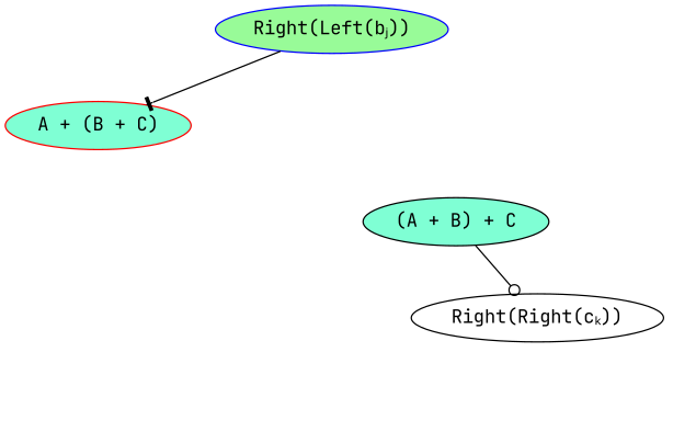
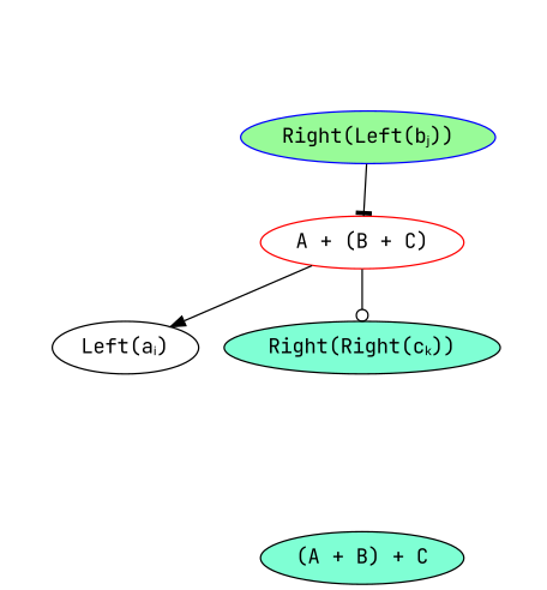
  digraph {
    fontname="JetBrains Mono"
    node [fontname="JetBrains Mono" style=filled]
    edge [fontname="JetBrains Mono" style=invis]
-   n1 [color=red fillcolor=aquamarine label="A + (B + C)"]
-   n3 [color=black fillcolor=white label="Right(Right(cₖ))"]
+   n1 [color=red fillcolor=white label="A + (B + C)"]
+   n2 [color=black fillcolor=white label="Left(aᵢ)"]
+   n3 [color=black fillcolor=aquamarine label="Right(Right(cₖ))"]
    n4 [label="Left(Left(aᵢ))" style=invis]
    n5 [color=blue fillcolor=palegreen label="Right(Left(bⱼ))"]
    n6 [label="Left(Right(bⱼ))" style=invis]
    n7 [label="Right(cₖ)" style=invis]
    n8 [color=black fillcolor=aquamarine label="(A + B) + C"]
-   n8 -> n3 [arrowhead=odot style=""]
+   n1 -> n2 [arrowhead=normal style=""]
+   n1 -> n3 [arrowhead=odot style=""]
+   n2 -> n4
    n3 -> n7
+   n4 -> n2
    n4 -> n8 [dir=back]
    n5 -> n1 [arrowhead=tee style=""]
    n5 -> n6
    n6 -> n5
    n6 -> n8 [dir=back]
    n7 -> n3
    n7 -> n8 [dir=back]
  }
